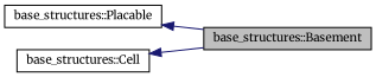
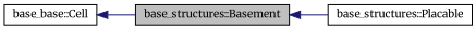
  digraph {
    fontname=Merriweather
    rankdir=LR
    node [color=black fillcolor=white fontname=Merriweather fontsize=10 shape=record style=filled]
    edge [color=midnightblue dir=back fontname=Merriweather fontsize=10 labelfontname=Helvetica labelfontsize=10 style=solid]
    n1 [fillcolor=grey75 fontcolor=black height=0.2 label="base_structures::Basement" width=0.4]
    n2 [height=0.2 label="base_structures::Placable" width=0.4]
-   n3 [height=0.2 label="base_structures::Cell" width=0.4]
-   n2 -> n1
+   n3 [height=0.2 label="base_base::Cell" width=0.4]
+   n1 -> n2
    n3 -> n1
  }
